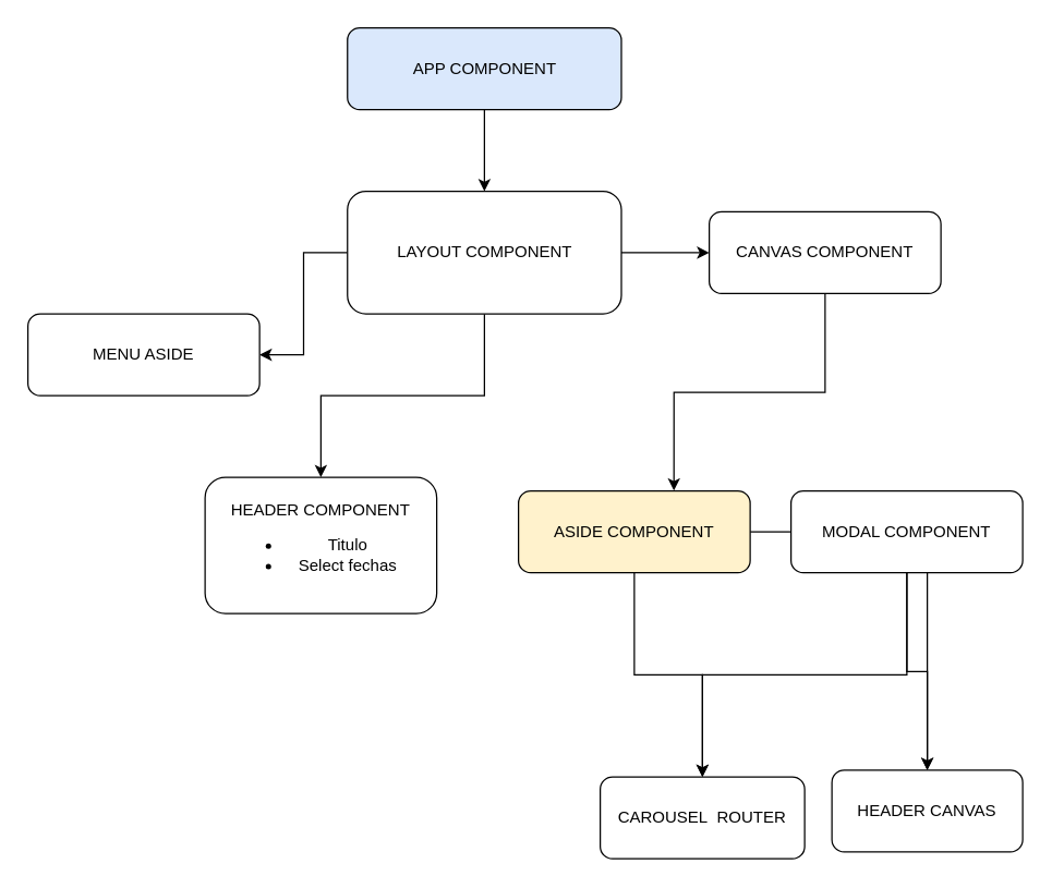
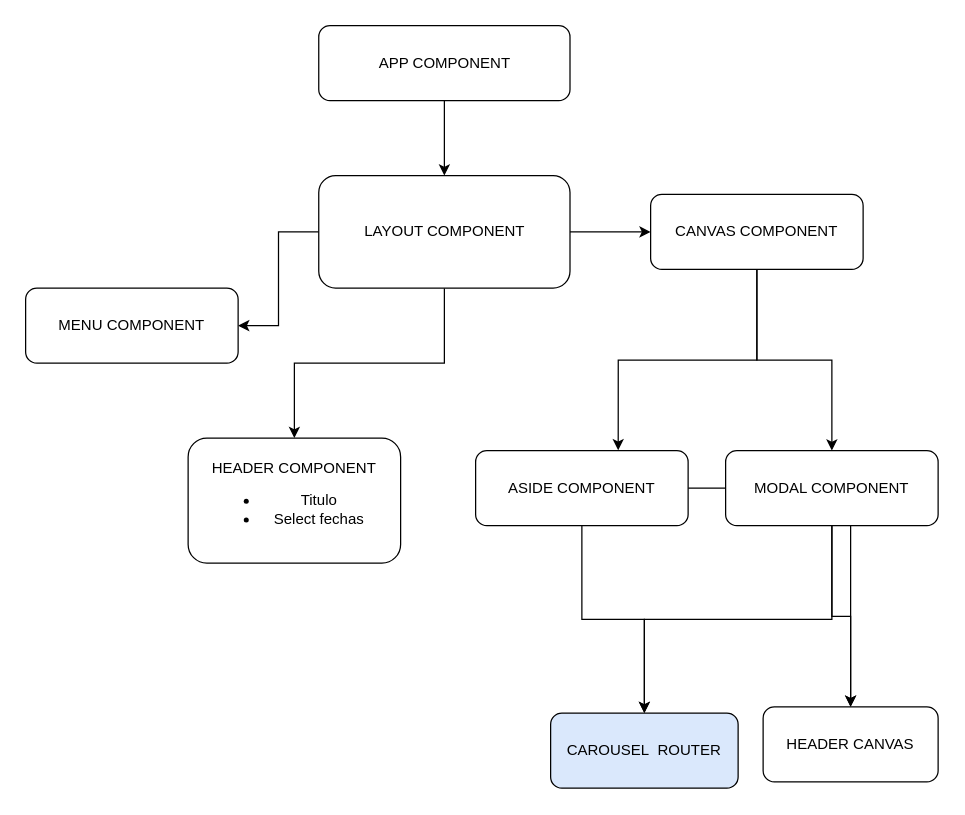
  <mxCell id="0" />
  <mxCell id="1" parent="0" />
  <mxCell id="2" style="edgeStyle=orthogonalEdgeStyle;rounded=0;orthogonalLoop=1;jettySize=auto;html=1;" parent="1" source="5" target="6" edge="1"><mxGeometry relative="1" as="geometry" /></mxCell>
  <mxCell id="3" style="edgeStyle=orthogonalEdgeStyle;rounded=0;orthogonalLoop=1;jettySize=auto;html=1;entryX=0.5;entryY=0;entryDx=0;entryDy=0;" parent="1" source="5" target="7" edge="1"><mxGeometry relative="1" as="geometry" /></mxCell>
  <mxCell id="4" style="edgeStyle=orthogonalEdgeStyle;rounded=0;orthogonalLoop=1;jettySize=auto;html=1;" parent="1" source="5" target="18" edge="1"><mxGeometry relative="1" as="geometry" /></mxCell>
  <mxCell id="5" value="LAYOUT COMPONENT" style="rounded=1;whiteSpace=wrap;html=1;" parent="1" vertex="1"><mxGeometry x="254.5" y="140" width="201" height="90" as="geometry" /></mxCell>
- <mxCell id="6" value="MENU ASIDE" style="rounded=1;whiteSpace=wrap;html=1;" parent="1" vertex="1"><mxGeometry x="20" y="230" width="170" height="60" as="geometry" /></mxCell>
+ <mxCell id="6" value="MENU COMPONENT" style="rounded=1;whiteSpace=wrap;html=1;" parent="1" vertex="1"><mxGeometry x="20" y="230" width="170" height="60" as="geometry" /></mxCell>
  <mxCell id="7" value="HEADER COMPONENT&lt;br&gt;&lt;ul&gt;&lt;li&gt;Titulo&lt;/li&gt;&lt;li&gt;Select fechas&lt;/li&gt;&lt;/ul&gt;" style="rounded=1;whiteSpace=wrap;html=1;" parent="1" vertex="1"><mxGeometry x="150" y="350" width="170" height="100" as="geometry" /></mxCell>
  <mxCell id="8" style="edgeStyle=orthogonalEdgeStyle;rounded=0;orthogonalLoop=1;jettySize=auto;html=1;" parent="1" source="10" target="19" edge="1"><mxGeometry relative="1" as="geometry" /></mxCell>
  <mxCell id="9" style="edgeStyle=orthogonalEdgeStyle;rounded=0;orthogonalLoop=1;jettySize=auto;html=1;" edge="1" parent="1" source="10" target="20"><mxGeometry relative="1" as="geometry" /></mxCell>
- <mxCell id="10" value="ASIDE COMPONENT" style="rounded=1;whiteSpace=wrap;html=1;fillColor=#fff2cc;" parent="1" vertex="1"><mxGeometry x="380" y="360" width="170" height="60" as="geometry" /></mxCell>
+ <mxCell id="10" value="ASIDE COMPONENT" style="rounded=1;whiteSpace=wrap;html=1;" parent="1" vertex="1"><mxGeometry x="380" y="360" width="170" height="60" as="geometry" /></mxCell>
  <mxCell id="11" style="edgeStyle=orthogonalEdgeStyle;rounded=0;orthogonalLoop=1;jettySize=auto;html=1;" parent="1" source="13" target="19" edge="1"><mxGeometry relative="1" as="geometry" /></mxCell>
  <mxCell id="12" style="edgeStyle=orthogonalEdgeStyle;rounded=0;orthogonalLoop=1;jettySize=auto;html=1;" edge="1" parent="1" source="13" target="20"><mxGeometry relative="1" as="geometry" /></mxCell>
  <mxCell id="13" value="MODAL COMPONENT" style="rounded=1;whiteSpace=wrap;html=1;" parent="1" vertex="1"><mxGeometry x="580" y="360" width="170" height="60" as="geometry" /></mxCell>
  <mxCell id="14" style="edgeStyle=orthogonalEdgeStyle;rounded=0;orthogonalLoop=1;jettySize=auto;html=1;" parent="1" source="15" target="5" edge="1"><mxGeometry relative="1" as="geometry" /></mxCell>
- <mxCell id="15" value="APP COMPONENT" style="rounded=1;whiteSpace=wrap;html=1;fillColor=#dae8fc;" parent="1" vertex="1"><mxGeometry x="254.5" y="20" width="201" height="60" as="geometry" /></mxCell>
+ <mxCell id="15" value="APP COMPONENT" style="rounded=1;whiteSpace=wrap;html=1;" parent="1" vertex="1"><mxGeometry x="254.5" y="20" width="201" height="60" as="geometry" /></mxCell>
  <mxCell id="16" style="edgeStyle=orthogonalEdgeStyle;rounded=0;orthogonalLoop=1;jettySize=auto;html=1;entryX=0.671;entryY=-0.005;entryDx=0;entryDy=0;entryPerimeter=0;" parent="1" source="18" target="10" edge="1"><mxGeometry relative="1" as="geometry" /></mxCell>
+ <mxCell id="17" style="edgeStyle=orthogonalEdgeStyle;rounded=0;orthogonalLoop=1;jettySize=auto;html=1;" parent="1" source="18" target="13" edge="1"><mxGeometry relative="1" as="geometry" /></mxCell>
  <mxCell id="18" value="CANVAS COMPONENT" style="rounded=1;whiteSpace=wrap;html=1;" parent="1" vertex="1"><mxGeometry x="520" y="155" width="170" height="60" as="geometry" /></mxCell>
- <mxCell id="19" value="CAROUSEL&amp;nbsp; ROUTER" style="rounded=1;whiteSpace=wrap;html=1;" parent="1" vertex="1"><mxGeometry x="440" y="570" width="150" height="60" as="geometry" /></mxCell>
+ <mxCell id="19" value="CAROUSEL&amp;nbsp; ROUTER" style="rounded=1;whiteSpace=wrap;html=1;fillColor=#dae8fc;" parent="1" vertex="1"><mxGeometry x="440" y="570" width="150" height="60" as="geometry" /></mxCell>
  <mxCell id="20" value="HEADER CANVAS" style="rounded=1;whiteSpace=wrap;html=1;" vertex="1" parent="1"><mxGeometry x="610" y="565" width="140" height="60" as="geometry" /></mxCell>
